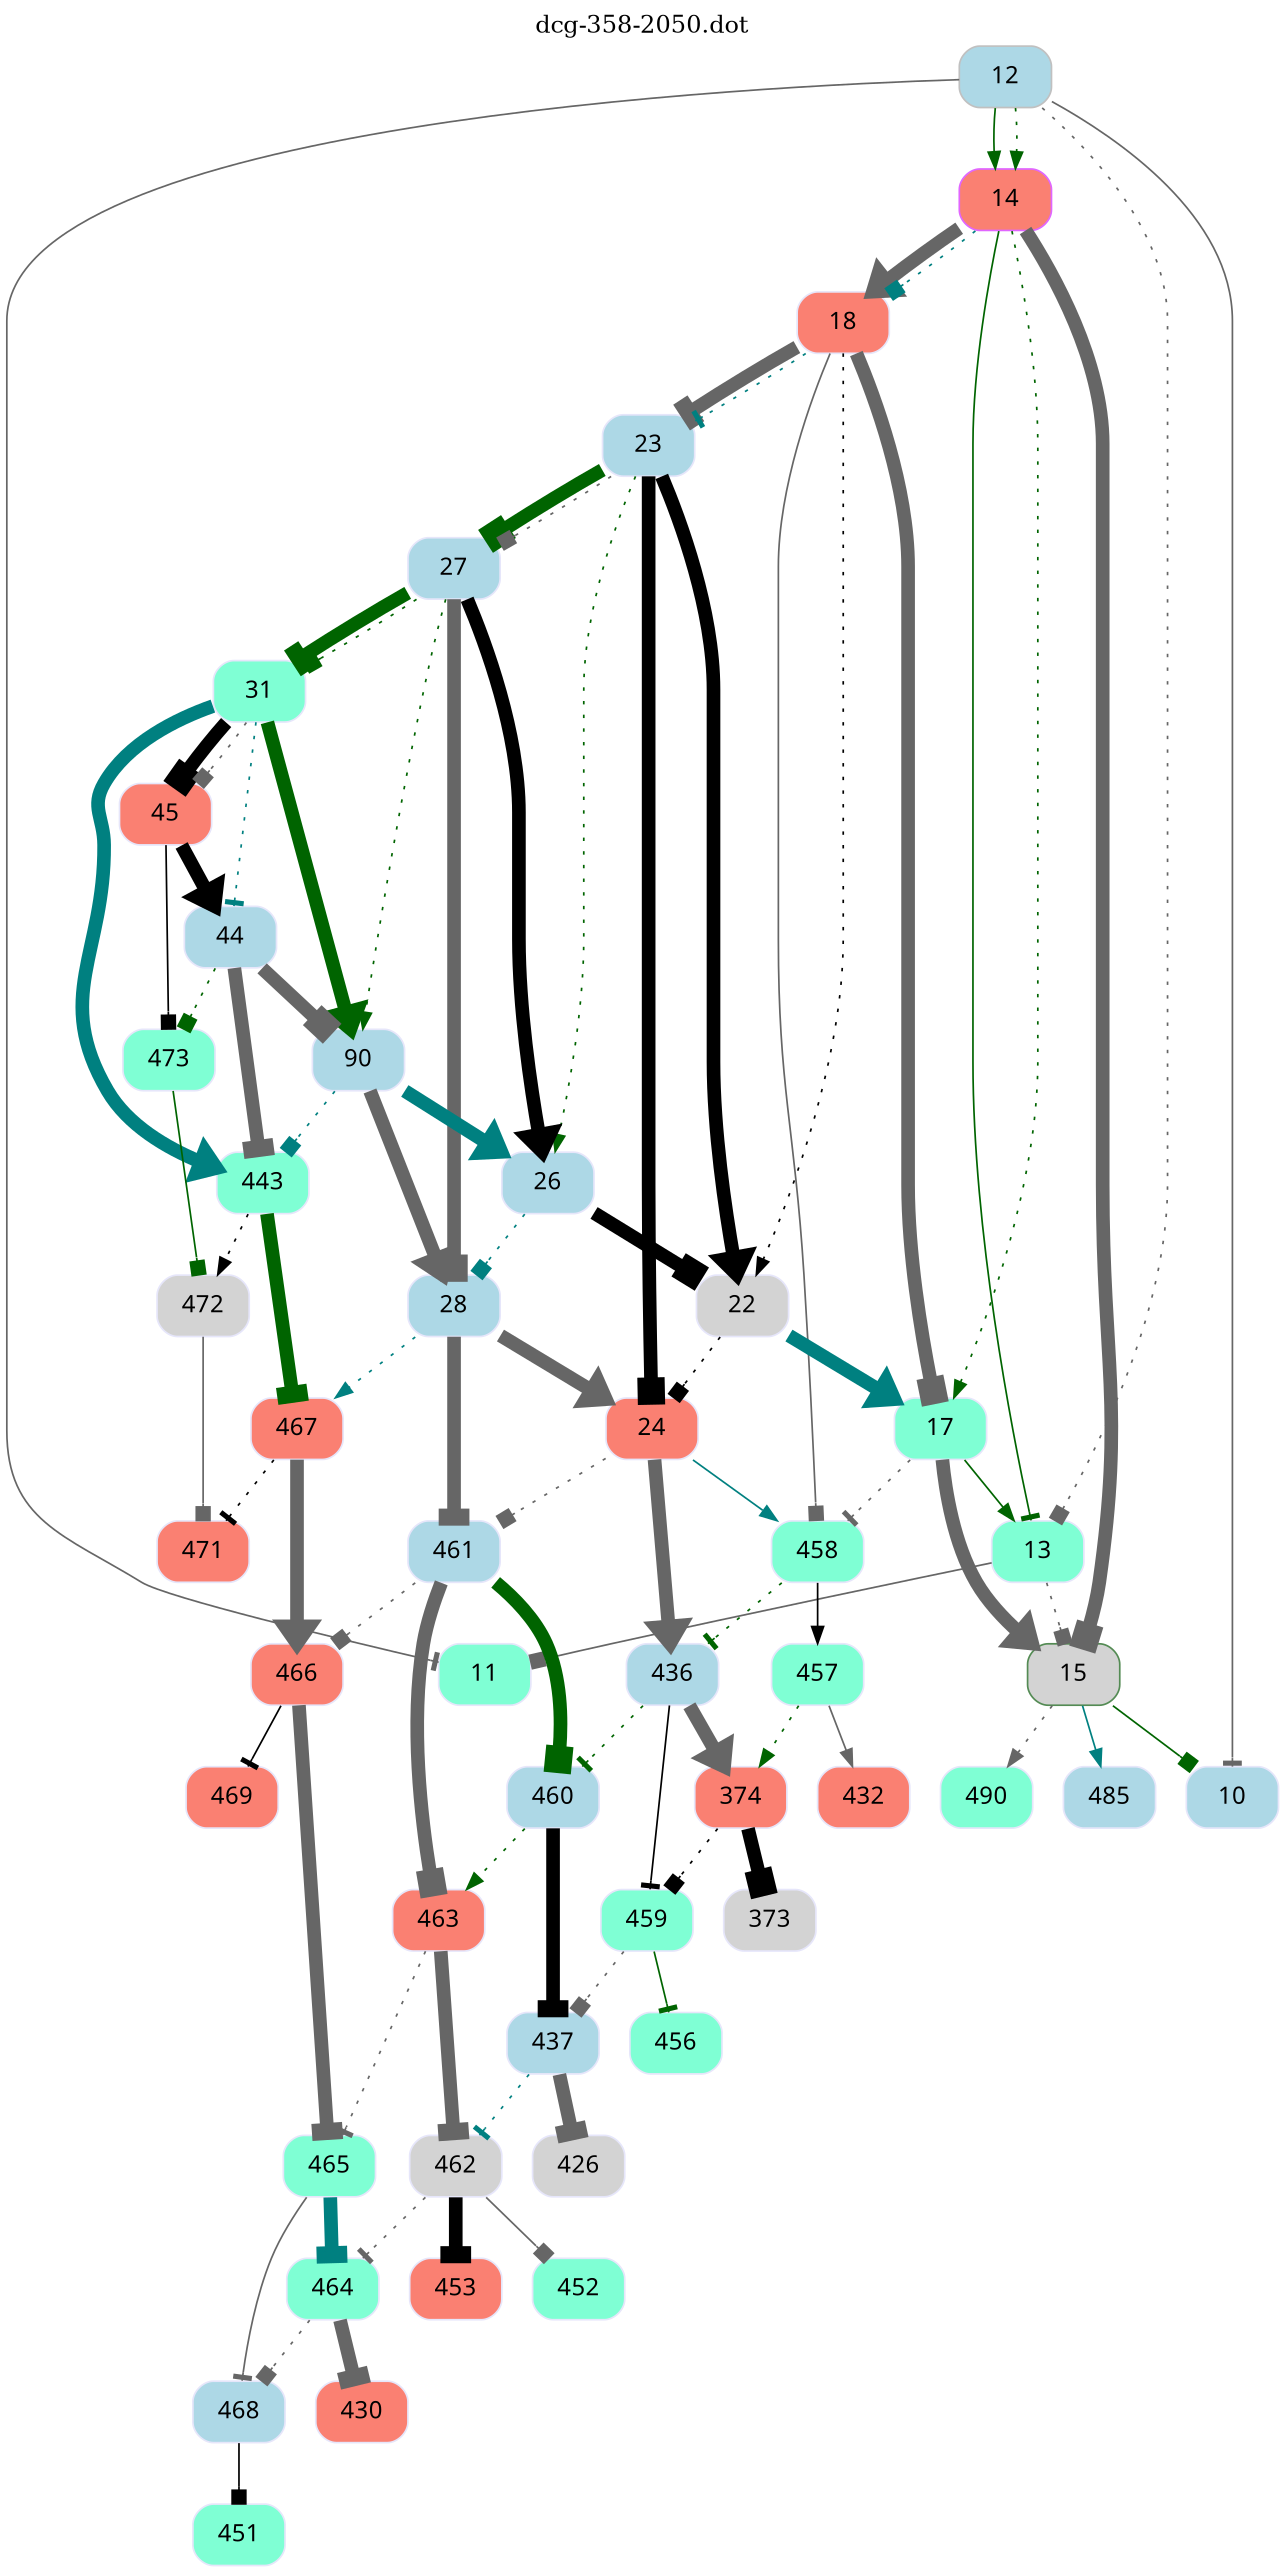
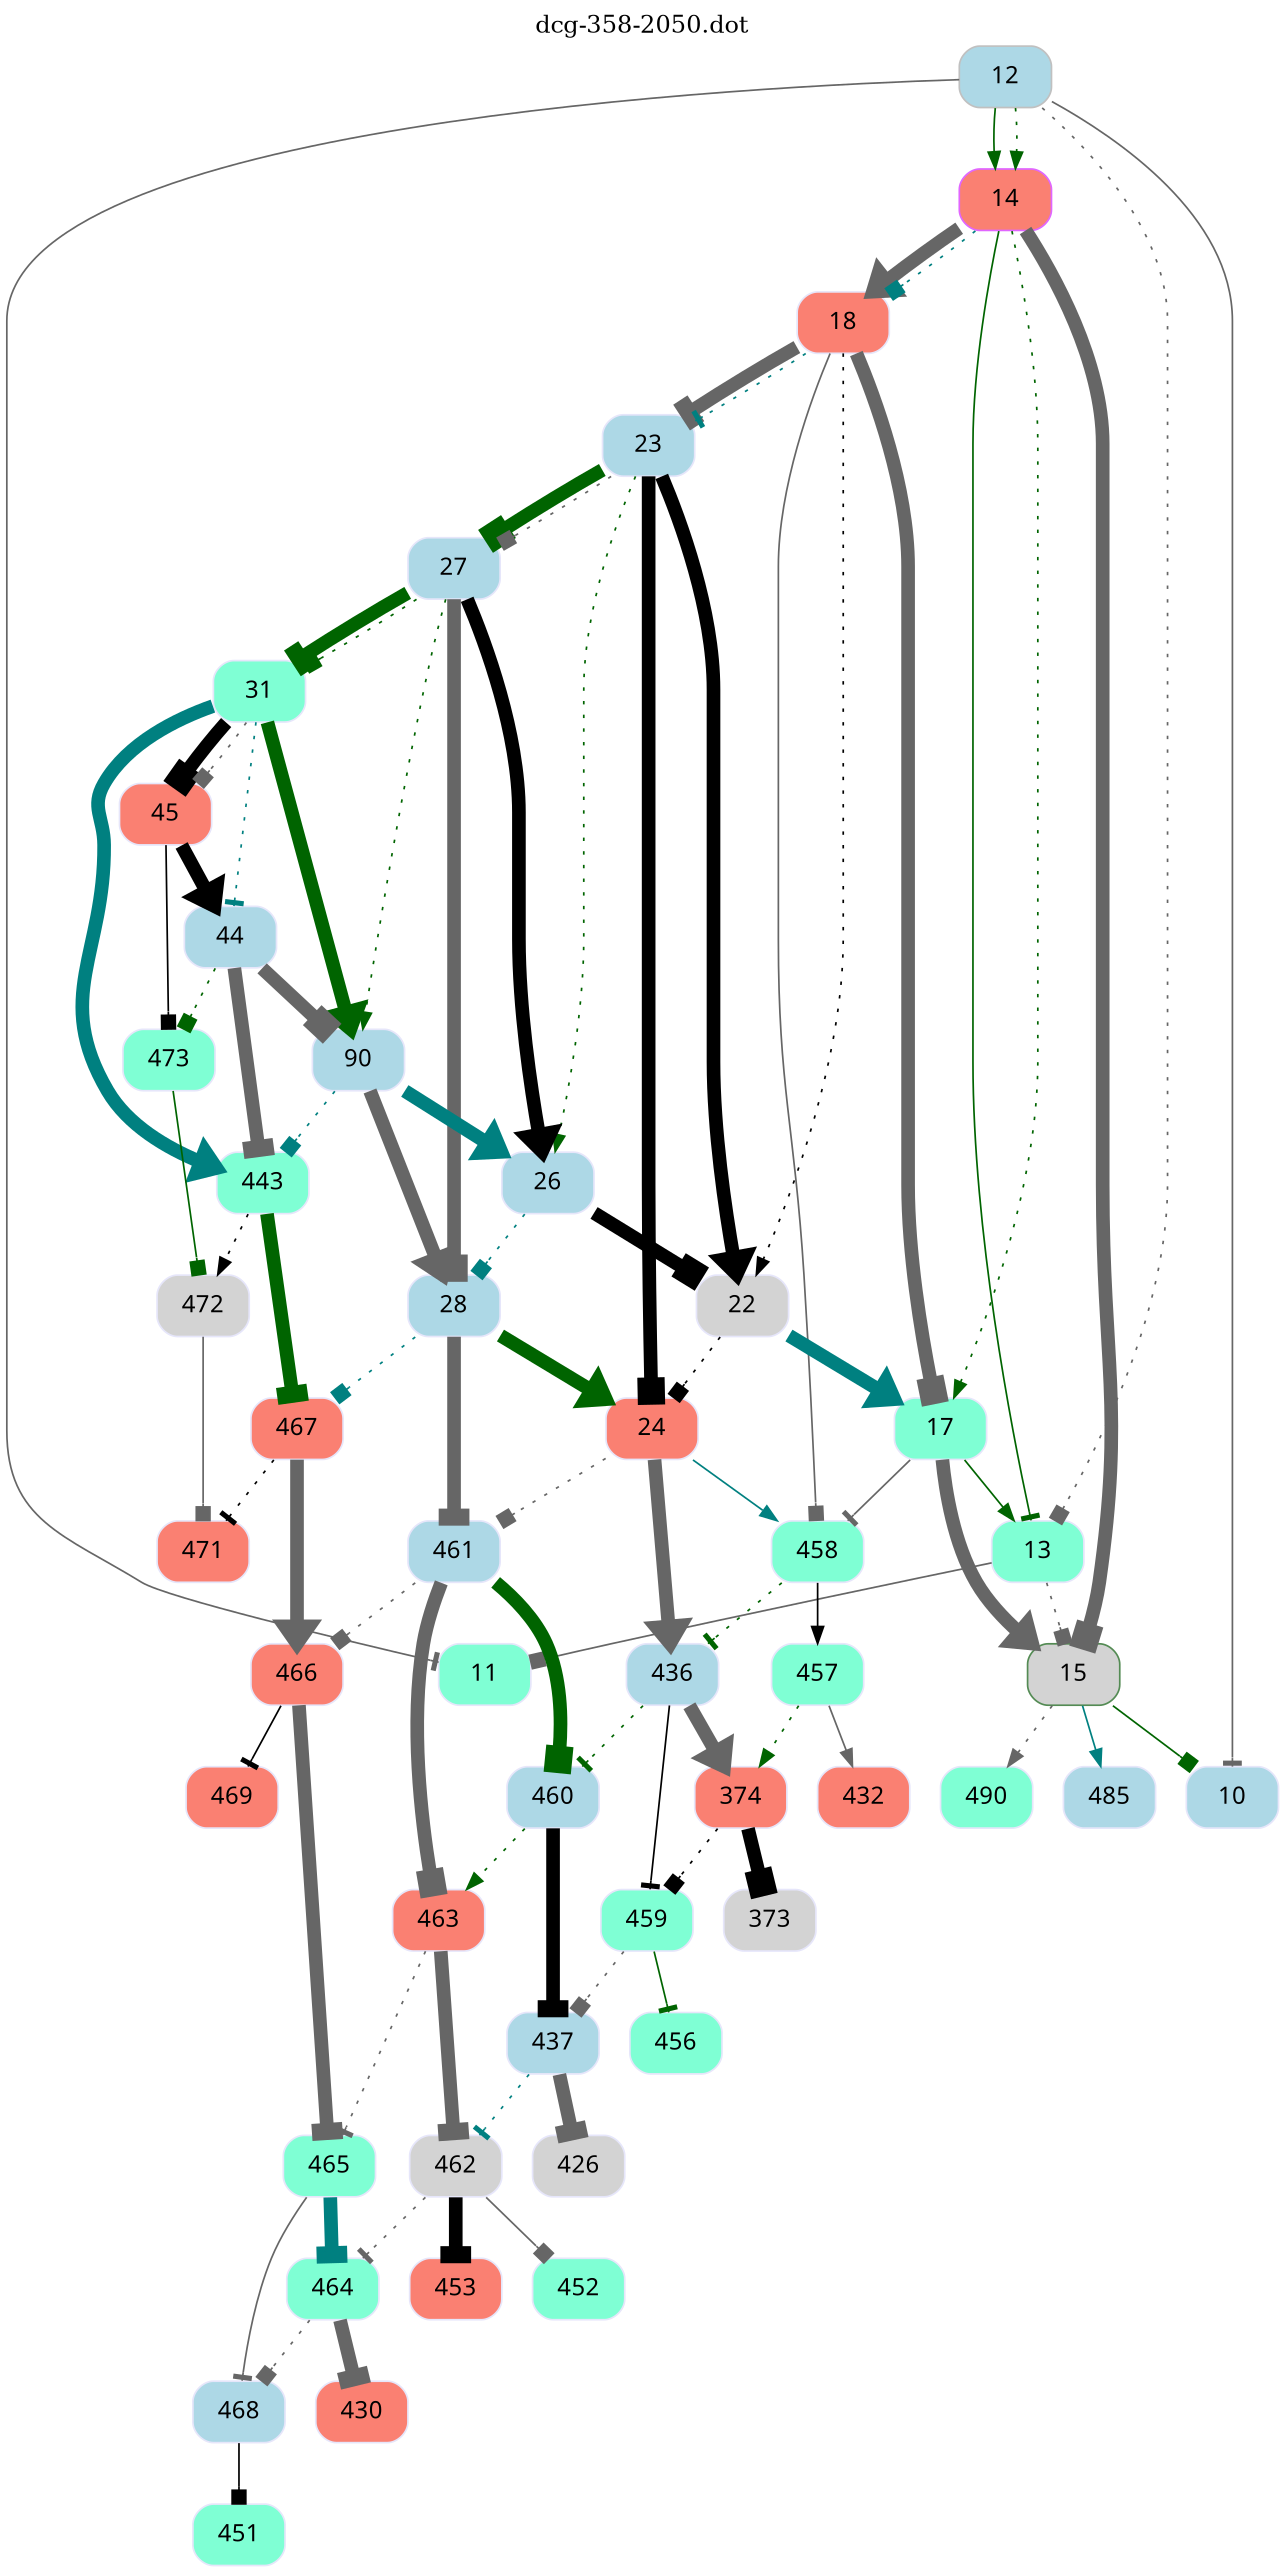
  digraph {
    label="dcg-358-2050.dot"
    labelloc=t
    node [color=lavender fillcolor=aquamarine fontname="sans-serif" shape=box style="rounded,filled"]
    edge [arrowhead=box color=gray40 penwidth=8]
    n1 [color=grey fillcolor=lightblue label=12]
    n2 [label=11]
    n3 [fillcolor=lightblue label=10]
    n4 [color=mediumorchid1 fillcolor=salmon label=14]
    n5 [label=13]
    n6 [color=palegreen4 fillcolor=lightgrey label=15]
    n7 [fillcolor=salmon label=18]
    n8 [label=17]
    n9 [fillcolor=lightblue label=485]
    n10 [label=490]
    n11 [label=458]
    n12 [fillcolor=lightblue label=23]
    n13 [fillcolor=lightgrey label=22]
    n14 [fillcolor=lightblue label=436]
    n15 [label=457]
    n16 [fillcolor=salmon label=24]
    n17 [fillcolor=lightblue label=27]
    n18 [fillcolor=lightblue label=26]
    n19 [fillcolor=lightblue label=460]
    n20 [fillcolor=salmon label=374]
    n21 [label=459]
    n22 [fillcolor=salmon label=432]
    n23 [fillcolor=lightblue label=461]
    n24 [fillcolor=lightblue label=28]
    n25 [label=31]
    n26 [fillcolor=lightblue label=90]
    n27 [fillcolor=salmon label=466]
    n28 [fillcolor=salmon label=463]
    n29 [fillcolor=salmon label=467]
    n30 [label=443]
    n31 [fillcolor=salmon label=45]
    n32 [fillcolor=lightblue label=44]
    n33 [fillcolor=salmon label=471]
    n34 [fillcolor=lightgrey label=472]
    n35 [label=473]
    n36 [label=465]
    n37 [fillcolor=salmon label=469]
    n38 [label=464]
    n39 [fillcolor=lightblue label=468]
    n40 [fillcolor=salmon label=430]
    n41 [label=451]
    n42 [fillcolor=lightblue label=437]
    n43 [fillcolor=lightgrey label=462]
    n44 [fillcolor=lightgrey label=426]
    n45 [fillcolor=salmon label=453]
    n46 [label=452]
    n47 [fillcolor=lightgrey label=373]
    n48 [label=456]
    n1 -> n2 [arrowhead=tee penwidth=1]
    n1 -> n3 [arrowhead=tee penwidth=1]
    n1 -> n4 [arrowhead=normal color=darkgreen penwidth=1]
    n1 -> n4 [arrowhead=normal color=darkgreen style=dotted penwidth=""]
    n1 -> n5 [style=dotted penwidth=""]
    n4 -> n5 [arrowhead=tee color=darkgreen penwidth=1]
    n4 -> n6
    n4 -> n7 [arrowhead=normal]
    n4 -> n7 [color=teal style=dotted penwidth=""]
    n4 -> n8 [arrowhead=normal color=darkgreen style=dotted penwidth=""]
    n5 -> n2 [penwidth=1]
    n5 -> n6 [style=dotted penwidth=""]
    n6 -> n3 [color=darkgreen penwidth=1]
    n6 -> n9 [arrowhead=normal color=teal penwidth=1]
    n6 -> n10 [arrowhead=normal style=dotted penwidth=""]
    n7 -> n8
    n7 -> n11 [penwidth=1]
    n7 -> n12 [arrowhead=tee]
    n7 -> n12 [arrowhead=tee color=teal style=dotted penwidth=""]
    n7 -> n13 [arrowhead=normal color=black style=dotted penwidth=""]
    n8 -> n5 [arrowhead=normal color=darkgreen penwidth=1]
    n8 -> n6 [arrowhead=normal]
-   n8 -> n11 [arrowhead=tee style=dotted penwidth=""]
+   n8 -> n11 [arrowhead=tee style=solid penwidth=""]
    n11 -> n14 [arrowhead=tee color=darkgreen style=dotted penwidth=""]
    n11 -> n15 [arrowhead=normal color=black penwidth=1]
    n12 -> n13 [arrowhead=normal color=black]
    n12 -> n16 [color=black]
    n12 -> n17 [color=darkgreen]
    n12 -> n17 [style=dotted penwidth=""]
    n12 -> n18 [arrowhead=normal color=darkgreen style=dotted penwidth=""]
    n13 -> n8 [arrowhead=normal color=teal]
    n13 -> n16 [color=black style=dotted penwidth=""]
    n14 -> n19 [arrowhead=tee color=darkgreen style=dotted penwidth=""]
    n14 -> n20 [arrowhead=normal]
    n14 -> n21 [arrowhead=tee color=black penwidth=1]
    n15 -> n20 [arrowhead=normal color=darkgreen style=dotted penwidth=""]
    n15 -> n22 [arrowhead=normal penwidth=1]
    n16 -> n11 [arrowhead=normal color=teal penwidth=1]
    n16 -> n14 [arrowhead=normal]
    n16 -> n23 [style=dotted penwidth=""]
    n17 -> n18 [arrowhead=normal color=black]
    n17 -> n24
    n17 -> n25 [arrowhead=tee color=darkgreen]
    n17 -> n25 [color=darkgreen style=dotted penwidth=""]
    n17 -> n26 [arrowhead=normal color=darkgreen style=dotted penwidth=""]
    n18 -> n13 [color=black]
    n18 -> n24 [color=teal style=dotted penwidth=""]
    n19 -> n28 [arrowhead=normal color=darkgreen style=dotted penwidth=""]
    n19 -> n42 [arrowhead=tee color=black]
    n20 -> n21 [color=black style=dotted penwidth=""]
    n20 -> n47 [color=black]
    n21 -> n42 [style=dotted penwidth=""]
    n21 -> n48 [arrowhead=tee color=darkgreen penwidth=1]
    n23 -> n19 [color=darkgreen]
    n23 -> n27 [style=dotted penwidth=""]
    n23 -> n28
-   n24 -> n16 [arrowhead=normal]
+   n24 -> n16 [arrowhead=normal color=darkgreen]
    n24 -> n23 [arrowhead=tee]
-   n24 -> n29 [arrowhead=normal color=teal style=dotted penwidth=""]
+   n24 -> n29 [color=teal style=dotted penwidth=""]
    n25 -> n26 [arrowhead=normal color=darkgreen]
    n25 -> n30 [arrowhead=normal color=teal]
    n25 -> n31 [color=black]
    n25 -> n31 [style=dotted penwidth=""]
    n25 -> n32 [arrowhead=tee color=teal style=dotted penwidth=""]
    n26 -> n18 [arrowhead=normal color=teal]
    n26 -> n24 [arrowhead=normal]
    n26 -> n30 [color=teal style=dotted penwidth=""]
    n27 -> n36 [arrowhead=tee]
    n27 -> n37 [arrowhead=tee color=black penwidth=1]
    n28 -> n36 [arrowhead=tee style=dotted penwidth=""]
    n28 -> n43 [arrowhead=tee]
    n29 -> n27 [arrowhead=normal]
    n29 -> n33 [arrowhead=tee color=black style=dotted penwidth=""]
    n30 -> n29 [arrowhead=tee color=darkgreen]
    n30 -> n34 [arrowhead=normal color=black style=dotted penwidth=""]
    n31 -> n32 [arrowhead=normal color=black]
    n31 -> n35 [color=black penwidth=1]
    n32 -> n26
    n32 -> n30 [arrowhead=tee]
    n32 -> n35 [color=darkgreen style=dotted penwidth=""]
    n34 -> n33 [penwidth=1]
    n35 -> n34 [color=darkgreen penwidth=1]
    n36 -> n38 [arrowhead=tee color=teal]
    n36 -> n39 [arrowhead=tee penwidth=1]
    n38 -> n39 [style=dotted penwidth=""]
    n38 -> n40 [arrowhead=tee]
    n39 -> n41 [color=black penwidth=1]
    n42 -> n43 [arrowhead=tee color=teal style=dotted penwidth=""]
    n42 -> n44 [arrowhead=tee]
    n43 -> n38 [arrowhead=tee style=dotted penwidth=""]
    n43 -> n45 [arrowhead=tee color=black]
    n43 -> n46 [penwidth=1]
  }
